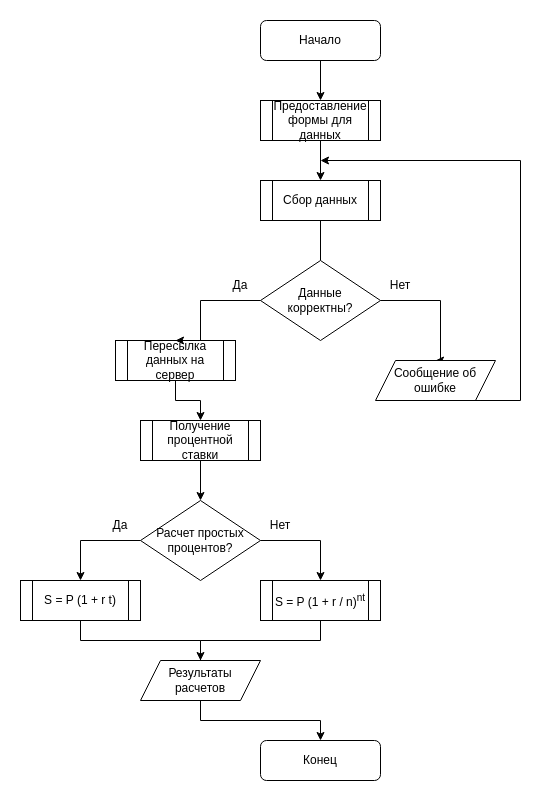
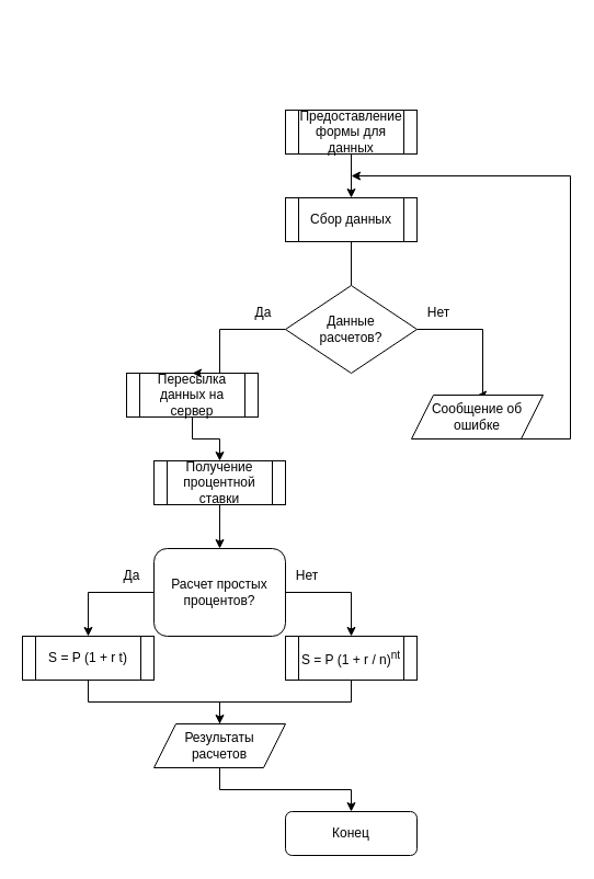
  <mxCell id="0" />
  <mxCell id="1" parent="0" />
- <mxCell id="2" style="edgeStyle=orthogonalEdgeStyle;rounded=0;orthogonalLoop=1;jettySize=auto;html=1;exitX=0.5;exitY=1;exitDx=0;exitDy=0;entryX=0.5;entryY=0;entryDx=0;entryDy=0;" edge="1" parent="1" source="3" target="6"><mxGeometry relative="1" as="geometry" /></mxCell>
- <mxCell id="3" value="Начало" style="rounded=1;whiteSpace=wrap;html=1;" vertex="1" parent="1"><mxGeometry x="260" y="20" width="120" height="40" as="geometry" /></mxCell>
  <mxCell id="4" value="Конец" style="rounded=1;whiteSpace=wrap;html=1;" vertex="1" parent="1"><mxGeometry x="260" y="740" width="120" height="40" as="geometry" /></mxCell>
  <mxCell id="5" style="edgeStyle=orthogonalEdgeStyle;rounded=0;orthogonalLoop=1;jettySize=auto;html=1;exitX=0.5;exitY=1;exitDx=0;exitDy=0;entryX=0.5;entryY=0;entryDx=0;entryDy=0;" edge="1" parent="1" source="6" target="14"><mxGeometry relative="1" as="geometry" /></mxCell>
  <mxCell id="6" value="Предоставление формы для данных" style="shape=process;whiteSpace=wrap;html=1;backgroundOutline=1;" vertex="1" parent="1"><mxGeometry x="260" y="100" width="120" height="40" as="geometry" /></mxCell>
  <mxCell id="7" style="edgeStyle=orthogonalEdgeStyle;rounded=0;orthogonalLoop=1;jettySize=auto;html=1;exitX=0.5;exitY=1;exitDx=0;exitDy=0;" edge="1" parent="1" source="8" target="29"><mxGeometry relative="1" as="geometry" /></mxCell>
  <mxCell id="8" value="S = P (1 + r t)" style="shape=process;whiteSpace=wrap;html=1;backgroundOutline=1;" vertex="1" parent="1"><mxGeometry x="20" y="580" width="120" height="40" as="geometry" /></mxCell>
  <mxCell id="9" style="edgeStyle=orthogonalEdgeStyle;rounded=0;orthogonalLoop=1;jettySize=auto;html=1;exitX=0.5;exitY=1;exitDx=0;exitDy=0;endArrow=none;" edge="1" parent="1" source="10" target="29"><mxGeometry relative="1" as="geometry" /></mxCell>
  <mxCell id="10" value="S = P (1 + r / n)&lt;sup&gt;nt&lt;/sup&gt;" style="shape=process;whiteSpace=wrap;html=1;backgroundOutline=1;" vertex="1" parent="1"><mxGeometry x="260" y="580" width="120" height="40" as="geometry" /></mxCell>
  <mxCell id="11" style="edgeStyle=orthogonalEdgeStyle;rounded=0;orthogonalLoop=1;jettySize=auto;html=1;exitX=0.5;exitY=1;exitDx=0;exitDy=0;" edge="1" parent="1" source="12" target="20"><mxGeometry relative="1" as="geometry" /></mxCell>
  <mxCell id="12" value="Получение процентной ставки" style="shape=process;whiteSpace=wrap;html=1;backgroundOutline=1;" vertex="1" parent="1"><mxGeometry x="140" y="420" width="120" height="40" as="geometry" /></mxCell>
  <mxCell id="13" style="edgeStyle=orthogonalEdgeStyle;rounded=0;orthogonalLoop=1;jettySize=auto;html=1;exitX=0.5;exitY=1;exitDx=0;exitDy=0;entryX=0.5;entryY=0;entryDx=0;entryDy=0;endArrow=none;" edge="1" parent="1" source="14" target="17"><mxGeometry relative="1" as="geometry" /></mxCell>
  <mxCell id="14" value="Сбор данных" style="shape=process;whiteSpace=wrap;html=1;backgroundOutline=1;" vertex="1" parent="1"><mxGeometry x="260" y="180" width="120" height="40" as="geometry" /></mxCell>
  <mxCell id="15" style="edgeStyle=orthogonalEdgeStyle;rounded=0;orthogonalLoop=1;jettySize=auto;html=1;exitX=0.5;exitY=1;exitDx=0;exitDy=0;" edge="1" parent="1" source="16" target="12"><mxGeometry relative="1" as="geometry" /></mxCell>
  <mxCell id="16" value="Пересылка данных на сервер" style="shape=process;whiteSpace=wrap;html=1;backgroundOutline=1;" vertex="1" parent="1"><mxGeometry x="115" y="340" width="120" height="40" as="geometry" /></mxCell>
- <mxCell id="17" value="Данные&lt;br&gt;корректны?" style="rhombus;whiteSpace=wrap;html=1;" vertex="1" parent="1"><mxGeometry x="260" y="260" width="120" height="80" as="geometry" /></mxCell>
+ <mxCell id="17" value="Данные&lt;br&gt;расчетов?" style="rhombus;whiteSpace=wrap;html=1;" vertex="1" parent="1"><mxGeometry x="260" y="260" width="120" height="80" as="geometry" /></mxCell>
  <mxCell id="18" style="edgeStyle=orthogonalEdgeStyle;rounded=0;orthogonalLoop=1;jettySize=auto;html=1;exitX=1;exitY=0.5;exitDx=0;exitDy=0;" edge="1" parent="1" source="20" target="10"><mxGeometry relative="1" as="geometry" /></mxCell>
  <mxCell id="19" style="edgeStyle=orthogonalEdgeStyle;rounded=0;orthogonalLoop=1;jettySize=auto;html=1;exitX=0;exitY=0.5;exitDx=0;exitDy=0;" edge="1" parent="1" source="20" target="8"><mxGeometry relative="1" as="geometry" /></mxCell>
- <mxCell id="20" value="Расчет простых процентов?" style="rhombus;whiteSpace=wrap;html=1;" vertex="1" parent="1"><mxGeometry x="140" y="500" width="120" height="80" as="geometry" /></mxCell>
+ <mxCell id="20" value="Расчет простых процентов?" style="whiteSpace=wrap;html=1;rounded=1;" vertex="1" parent="1"><mxGeometry x="140" y="500" width="120" height="80" as="geometry" /></mxCell>
  <mxCell id="21" style="edgeStyle=orthogonalEdgeStyle;rounded=0;orthogonalLoop=1;jettySize=auto;html=1;exitX=1;exitY=1;exitDx=0;exitDy=0;entryX=0.5;entryY=0;entryDx=0;entryDy=0;" edge="1" parent="1" source="22" target="16"><mxGeometry relative="1" as="geometry"><Array as="points"><mxPoint x="200" y="300" /></Array></mxGeometry></mxCell>
  <mxCell id="22" value="Да" style="text;html=1;strokeColor=none;fillColor=none;align=center;verticalAlign=middle;whiteSpace=wrap;rounded=0;" vertex="1" parent="1"><mxGeometry x="220" y="270" width="40" height="30" as="geometry" /></mxCell>
  <mxCell id="23" value="Нет" style="text;html=1;strokeColor=none;fillColor=none;align=center;verticalAlign=middle;whiteSpace=wrap;rounded=0;" vertex="1" parent="1"><mxGeometry x="260" y="510" width="40" height="30" as="geometry" /></mxCell>
  <mxCell id="24" value="Да" style="text;html=1;strokeColor=none;fillColor=none;align=center;verticalAlign=middle;whiteSpace=wrap;rounded=0;" vertex="1" parent="1"><mxGeometry x="100" y="510" width="40" height="30" as="geometry" /></mxCell>
  <mxCell id="25" style="edgeStyle=orthogonalEdgeStyle;rounded=0;orthogonalLoop=1;jettySize=auto;html=1;exitX=0;exitY=1;exitDx=0;exitDy=0;entryX=0.5;entryY=0;entryDx=0;entryDy=0;" edge="1" parent="1" source="26" target="27"><mxGeometry relative="1" as="geometry"><Array as="points"><mxPoint x="440" y="300" /></Array></mxGeometry></mxCell>
  <mxCell id="26" value="Нет" style="text;html=1;strokeColor=none;fillColor=none;align=center;verticalAlign=middle;whiteSpace=wrap;rounded=0;" vertex="1" parent="1"><mxGeometry x="380" y="270" width="40" height="30" as="geometry" /></mxCell>
  <mxCell id="27" value="Сообщение об ошибке" style="shape=parallelogram;perimeter=parallelogramPerimeter;whiteSpace=wrap;html=1;fixedSize=1;" vertex="1" parent="1"><mxGeometry x="375" y="360" width="120" height="40" as="geometry" /></mxCell>
  <mxCell id="28" style="edgeStyle=orthogonalEdgeStyle;rounded=0;orthogonalLoop=1;jettySize=auto;html=1;exitX=0.5;exitY=1;exitDx=0;exitDy=0;" edge="1" parent="1" source="29" target="4"><mxGeometry relative="1" as="geometry"><Array as="points"><mxPoint x="200" y="720" /><mxPoint x="320" y="720" /></Array></mxGeometry></mxCell>
  <mxCell id="29" value="Результаты&lt;br&gt;расчетов" style="shape=parallelogram;perimeter=parallelogramPerimeter;whiteSpace=wrap;html=1;fixedSize=1;" vertex="1" parent="1"><mxGeometry x="140" y="660" width="120" height="40" as="geometry" /></mxCell>
  <mxCell id="30" value="" style="endArrow=none;html=1;rounded=0;entryX=0.5;entryY=1;entryDx=0;entryDy=0;" edge="1" parent="1" target="27"><mxGeometry width="50" height="50" relative="1" as="geometry"><mxPoint x="440" y="400" as="sourcePoint" /><mxPoint x="220" y="280" as="targetPoint" /></mxGeometry></mxCell>
  <mxCell id="31" value="" style="endArrow=none;html=1;rounded=0;" edge="1" parent="1"><mxGeometry width="50" height="50" relative="1" as="geometry"><mxPoint x="440" y="400" as="sourcePoint" /><mxPoint x="520" y="400" as="targetPoint" /></mxGeometry></mxCell>
  <mxCell id="32" value="" style="endArrow=none;html=1;rounded=0;" edge="1" parent="1"><mxGeometry width="50" height="50" relative="1" as="geometry"><mxPoint x="520" y="400" as="sourcePoint" /><mxPoint x="520" y="160" as="targetPoint" /></mxGeometry></mxCell>
  <mxCell id="33" value="" style="endArrow=classic;html=1;rounded=0;" edge="1" parent="1"><mxGeometry width="50" height="50" relative="1" as="geometry"><mxPoint x="520" y="160" as="sourcePoint" /><mxPoint x="320" y="160" as="targetPoint" /></mxGeometry></mxCell>
